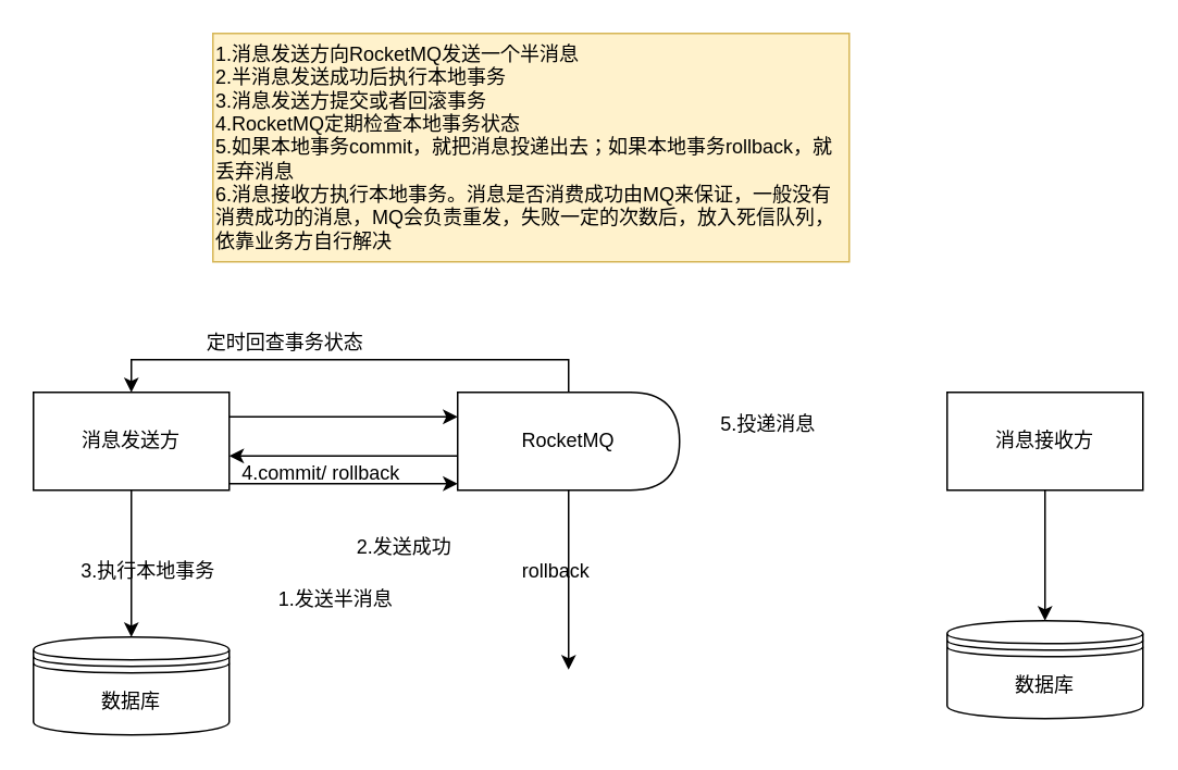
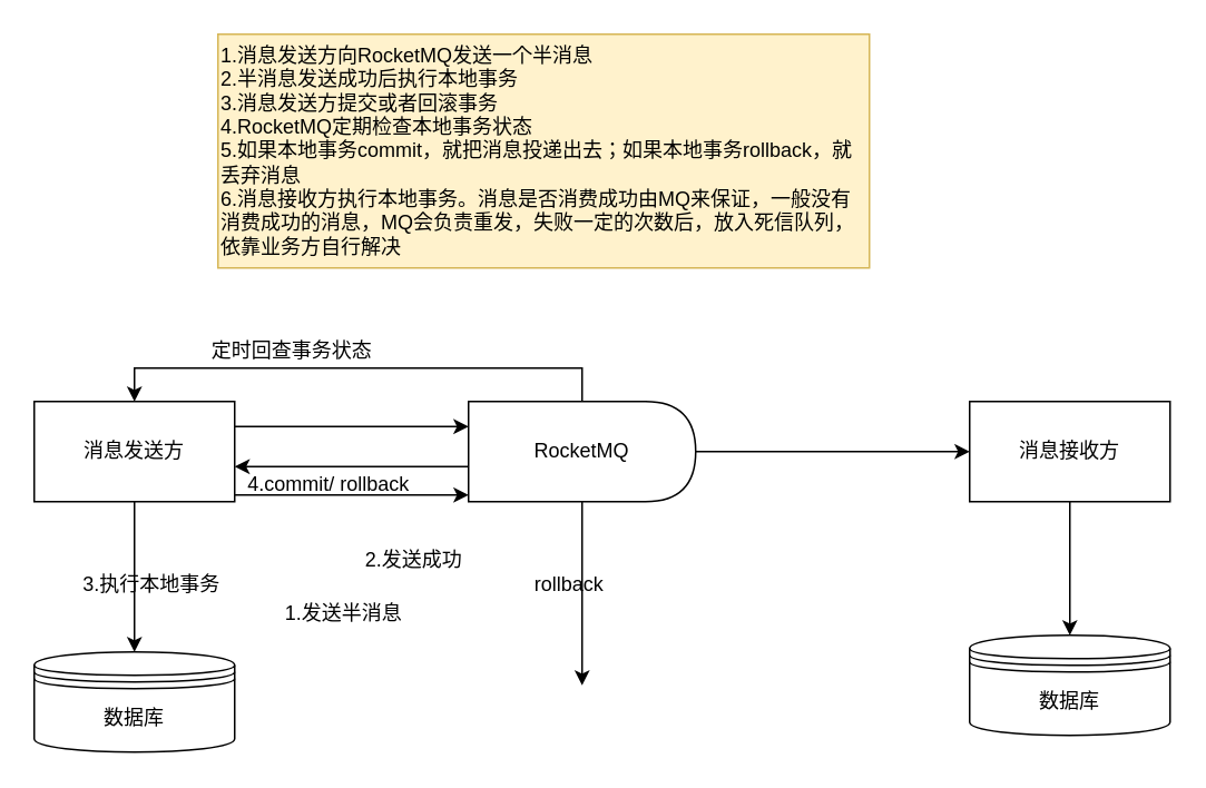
  <mxCell id="0" />
  <mxCell id="1" parent="0" />
  <mxCell id="2" style="edgeStyle=orthogonalEdgeStyle;rounded=0;orthogonalLoop=1;jettySize=auto;html=1;exitX=1;exitY=0.25;exitDx=0;exitDy=0;entryX=0;entryY=0.25;entryDx=0;entryDy=0;" edge="1" parent="1" source="5" target="11"><mxGeometry relative="1" as="geometry" /></mxCell>
  <mxCell id="3" style="edgeStyle=orthogonalEdgeStyle;rounded=0;orthogonalLoop=1;jettySize=auto;html=1;exitX=0.5;exitY=1;exitDx=0;exitDy=0;entryX=0.5;entryY=0;entryDx=0;entryDy=0;" edge="1" parent="1" source="5" target="6"><mxGeometry relative="1" as="geometry" /></mxCell>
  <mxCell id="4" style="edgeStyle=orthogonalEdgeStyle;rounded=0;orthogonalLoop=1;jettySize=auto;html=1;exitX=1;exitY=0.75;exitDx=0;exitDy=0;entryX=0;entryY=0.75;entryDx=0;entryDy=0;" edge="1" parent="1"><mxGeometry relative="1" as="geometry"><mxPoint x="140" y="296" as="sourcePoint" /><mxPoint x="280" y="296" as="targetPoint" /></mxGeometry></mxCell>
  <mxCell id="5" value="消息发送方" style="rounded=0;whiteSpace=wrap;html=1;" vertex="1" parent="1"><mxGeometry x="20" y="240" width="120" height="60" as="geometry" /></mxCell>
  <mxCell id="6" value="数据库" style="shape=datastore;whiteSpace=wrap;html=1;" vertex="1" parent="1"><mxGeometry x="20" y="390" width="120" height="60" as="geometry" /></mxCell>
  <mxCell id="7" style="edgeStyle=orthogonalEdgeStyle;rounded=0;orthogonalLoop=1;jettySize=auto;html=1;" edge="1" parent="1"><mxGeometry relative="1" as="geometry"><mxPoint x="280" y="279" as="sourcePoint" /><mxPoint x="140" y="279" as="targetPoint" /></mxGeometry></mxCell>
  <mxCell id="8" style="edgeStyle=orthogonalEdgeStyle;rounded=0;orthogonalLoop=1;jettySize=auto;html=1;exitX=0.5;exitY=0;exitDx=0;exitDy=0;entryX=0.5;entryY=0;entryDx=0;entryDy=0;" edge="1" parent="1" source="11" target="5"><mxGeometry relative="1" as="geometry" /></mxCell>
  <mxCell id="9" style="edgeStyle=orthogonalEdgeStyle;rounded=0;orthogonalLoop=1;jettySize=auto;html=1;exitX=0.5;exitY=1;exitDx=0;exitDy=0;" edge="1" parent="1" source="11"><mxGeometry relative="1" as="geometry"><mxPoint x="348" y="410" as="targetPoint" /></mxGeometry></mxCell>
+ <mxCell id="10" style="edgeStyle=orthogonalEdgeStyle;rounded=0;orthogonalLoop=1;jettySize=auto;html=1;exitX=1;exitY=0.5;exitDx=0;exitDy=0;entryX=0;entryY=0.5;entryDx=0;entryDy=0;" edge="1" parent="1" source="11" target="19"><mxGeometry relative="1" as="geometry" /></mxCell>
  <mxCell id="11" value="RocketMQ" style="shape=delay;whiteSpace=wrap;html=1;" vertex="1" parent="1"><mxGeometry x="280" y="240" width="136" height="60" as="geometry" /></mxCell>
  <mxCell id="12" value="1.发送半消息" style="text;html=1;align=center;verticalAlign=middle;resizable=0;points=[];autosize=1;strokeColor=none;fillColor=none;" vertex="1" parent="1"><mxGeometry x="160" y="357" width="90" height="20" as="geometry" /></mxCell>
  <mxCell id="13" value="2.发送成功" style="text;html=1;align=center;verticalAlign=middle;resizable=0;points=[];autosize=1;strokeColor=none;fillColor=none;" vertex="1" parent="1"><mxGeometry x="212" y="325" width="70" height="20" as="geometry" /></mxCell>
  <mxCell id="14" value="3.执行本地事务" style="text;html=1;align=center;verticalAlign=middle;resizable=0;points=[];autosize=1;strokeColor=none;fillColor=none;" vertex="1" parent="1"><mxGeometry x="40" y="340" width="100" height="20" as="geometry" /></mxCell>
  <mxCell id="15" value="4.commit/ rollback" style="text;html=1;align=center;verticalAlign=middle;resizable=0;points=[];autosize=1;strokeColor=none;fillColor=none;" vertex="1" parent="1"><mxGeometry x="141" y="280" width="110" height="20" as="geometry" /></mxCell>
  <mxCell id="16" value="定时回查事务状态" style="text;html=1;align=center;verticalAlign=middle;resizable=0;points=[];autosize=1;strokeColor=none;fillColor=none;" vertex="1" parent="1"><mxGeometry x="119" y="200" width="110" height="20" as="geometry" /></mxCell>
  <mxCell id="17" value="rollback" style="text;html=1;align=center;verticalAlign=middle;resizable=0;points=[];autosize=1;strokeColor=none;fillColor=none;" vertex="1" parent="1"><mxGeometry x="310" y="340" width="60" height="20" as="geometry" /></mxCell>
  <mxCell id="18" style="edgeStyle=orthogonalEdgeStyle;rounded=0;orthogonalLoop=1;jettySize=auto;html=1;exitX=0.5;exitY=1;exitDx=0;exitDy=0;entryX=0.5;entryY=0;entryDx=0;entryDy=0;" edge="1" parent="1" source="19" target="20"><mxGeometry relative="1" as="geometry" /></mxCell>
  <mxCell id="19" value="消息接收方" style="rounded=0;whiteSpace=wrap;html=1;" vertex="1" parent="1"><mxGeometry x="580" y="240" width="120" height="60" as="geometry" /></mxCell>
  <mxCell id="20" value="数据库" style="shape=datastore;whiteSpace=wrap;html=1;" vertex="1" parent="1"><mxGeometry x="580" y="380" width="120" height="60" as="geometry" /></mxCell>
- <mxCell id="21" value="5.投递消息" style="text;html=1;align=center;verticalAlign=middle;resizable=0;points=[];autosize=1;strokeColor=none;fillColor=none;" vertex="1" parent="1"><mxGeometry x="435" y="250" width="70" height="20" as="geometry" /></mxCell>
  <mxCell id="22" value="1.消息发送方向RocketMQ发送一个半消息&lt;br&gt;2.半消息发送成功后执行本地事务&lt;br&gt;3.消息发送方提交或者回滚事务&lt;br&gt;4.RocketMQ定期检查本地事务状态&lt;br&gt;5.如果本地事务commit，就把消息投递出去；如果本地事务rollback，就丢弃消息&lt;br&gt;6.消息接收方执行本地事务。消息是否消费成功由MQ来保证，一般没有消费成功的消息，MQ会负责重发，失败一定的次数后，放入死信队列，依靠业务方自行解决" style="text;html=1;strokeColor=#d6b656;fillColor=#fff2cc;align=left;verticalAlign=middle;whiteSpace=wrap;rounded=0;labelPosition=center;verticalLabelPosition=middle;" vertex="1" parent="1"><mxGeometry x="130" y="20" width="390" height="140" as="geometry" /></mxCell>
